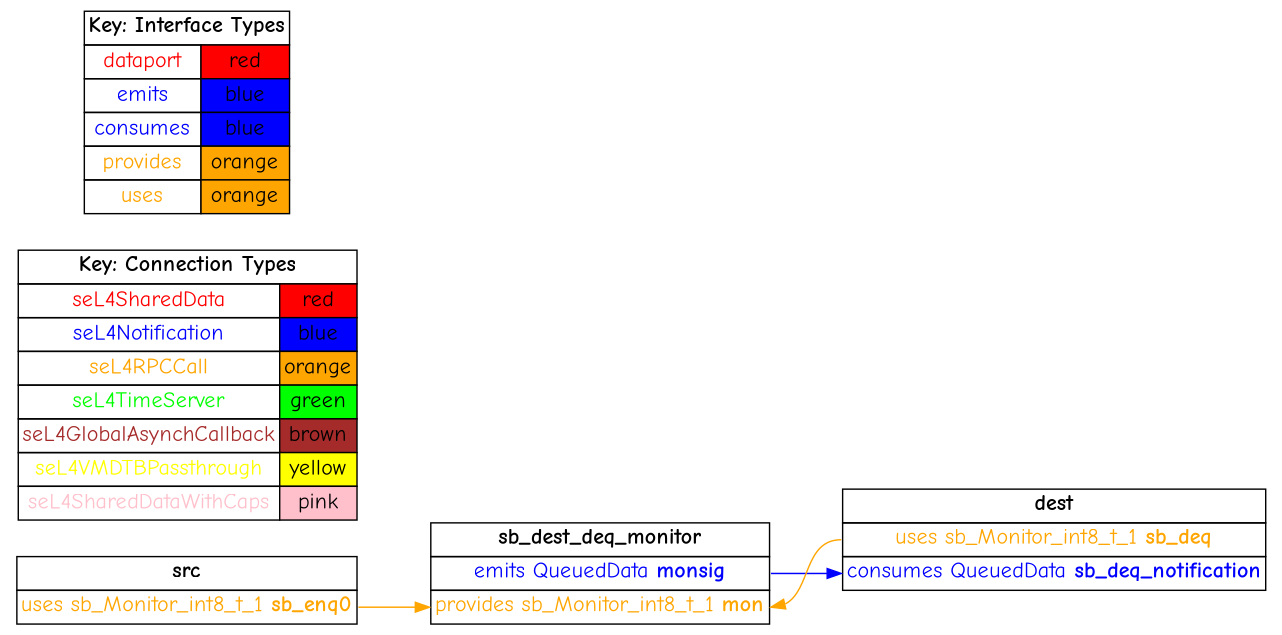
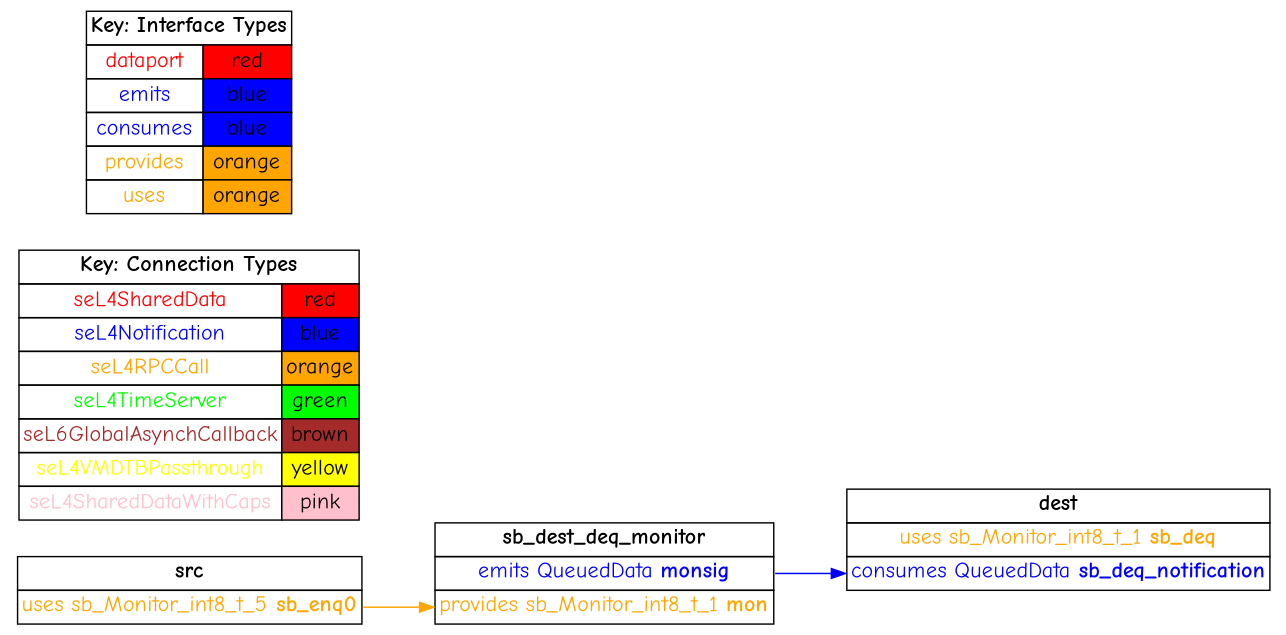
  digraph {
    rankdir=LR
    fontname="Comic Neue"
    node [fontsize=16 shape=plaintext fontname="Comic Neue"]
    edge [color=orange headport=mon fontname="Comic Neue"]
-   n1 [label=<     <TABLE BORDER="0" CELLBORDER="1" CELLSPACING="0">       <TR><TD><B>src</B></TD></TR>       <TR><TD PORT="sb_enq0"><FONT COLOR="orange">uses sb_Monitor_int8_t_1 <B>sb_enq0</B></FONT></TD></TR>"     </TABLE>   >]
+   n1 [label=<     <TABLE BORDER="0" CELLBORDER="1" CELLSPACING="0">       <TR><TD><B>src</B></TD></TR>       <TR><TD PORT="sb_enq0"><FONT COLOR="orange">uses sb_Monitor_int8_t_5 <B>sb_enq0</B></FONT></TD></TR>"     </TABLE>   >]
    n2 [label=<     <TABLE BORDER="0" CELLBORDER="1" CELLSPACING="0">       <TR><TD><B>sb_dest_deq_monitor</B></TD></TR>       <TR><TD PORT="monsig"><FONT COLOR="blue">emits QueuedData <B>monsig</B></FONT></TD></TR>       <TR><TD PORT="mon"><FONT COLOR="orange">provides sb_Monitor_int8_t_1 <B>mon</B></FONT></TD></TR>"     </TABLE>   >]
    n3 [label=<     <TABLE BORDER="0" CELLBORDER="1" CELLSPACING="0">       <TR><TD><B>dest</B></TD></TR>       <TR><TD PORT="sb_deq"><FONT COLOR="orange">uses sb_Monitor_int8_t_1 <B>sb_deq</B></FONT></TD></TR>       <TR><TD PORT="sb_deq_notification"><FONT COLOR="blue">consumes QueuedData <B>sb_deq_notification</B></FONT></TD></TR>"     </TABLE>   >]
-   n4 [label=<    <TABLE BORDER="0" CELLBORDER="1" CELLSPACING="0">      <TR><TD COLSPAN="2"><B>Key: Connection Types</B></TD></TR>      <TR><TD><FONT COLOR="red">seL4SharedData</FONT></TD><TD BGCOLOR="red">red</TD></TR>      <TR><TD><FONT COLOR="blue">seL4Notification</FONT></TD><TD BGCOLOR="blue">blue</TD></TR>      <TR><TD><FONT COLOR="orange">seL4RPCCall</FONT></TD><TD BGCOLOR="orange">orange</TD></TR>      <TR><TD><FONT COLOR="green">seL4TimeServer</FONT></TD><TD BGCOLOR="green">green</TD></TR>      <TR><TD><FONT COLOR="brown">seL4GlobalAsynchCallback</FONT></TD><TD BGCOLOR="brown">brown</TD></TR>      <TR><TD><FONT COLOR="yellow">seL4VMDTBPassthrough</FONT></TD><TD BGCOLOR="yellow">yellow</TD></TR>      <TR><TD><FONT COLOR="pink">seL4SharedDataWithCaps</FONT></TD><TD BGCOLOR="pink">pink</TD></TR>    </TABLE>   >]
+   n4 [label=<    <TABLE BORDER="0" CELLBORDER="1" CELLSPACING="0">      <TR><TD COLSPAN="2"><B>Key: Connection Types</B></TD></TR>      <TR><TD><FONT COLOR="red">seL4SharedData</FONT></TD><TD BGCOLOR="red">red</TD></TR>      <TR><TD><FONT COLOR="blue">seL4Notification</FONT></TD><TD BGCOLOR="blue">blue</TD></TR>      <TR><TD><FONT COLOR="orange">seL4RPCCall</FONT></TD><TD BGCOLOR="orange">orange</TD></TR>      <TR><TD><FONT COLOR="green">seL4TimeServer</FONT></TD><TD BGCOLOR="green">green</TD></TR>      <TR><TD><FONT COLOR="brown">seL6GlobalAsynchCallback</FONT></TD><TD BGCOLOR="brown">brown</TD></TR>      <TR><TD><FONT COLOR="yellow">seL4VMDTBPassthrough</FONT></TD><TD BGCOLOR="yellow">yellow</TD></TR>      <TR><TD><FONT COLOR="pink">seL4SharedDataWithCaps</FONT></TD><TD BGCOLOR="pink">pink</TD></TR>    </TABLE>   >]
    n5 [label=<    <TABLE BORDER="0" CELLBORDER="1" CELLSPACING="0">      <TR><TD COLSPAN="2"><B>Key: Interface Types</B></TD></TR>      <TR><TD><FONT COLOR="red">dataport</FONT></TD><TD BGCOLOR="red">red</TD></TR>      <TR><TD><FONT COLOR="blue">emits</FONT></TD><TD BGCOLOR="blue">blue</TD></TR>      <TR><TD><FONT COLOR="blue">consumes</FONT></TD><TD BGCOLOR="blue">blue</TD></TR>      <TR><TD><FONT COLOR="orange">provides</FONT></TD><TD BGCOLOR="orange">orange</TD></TR>      <TR><TD><FONT COLOR="orange">uses</FONT></TD><TD BGCOLOR="orange">orange</TD></TR>    </TABLE>   >]
    n1 -> n2 [tailport=sb_enq0]
    n2 -> n3 [color=blue headport=sb_deq_notification tailport=monsig]
-   n3 -> n2 [tailport=sb_deq]
  }
